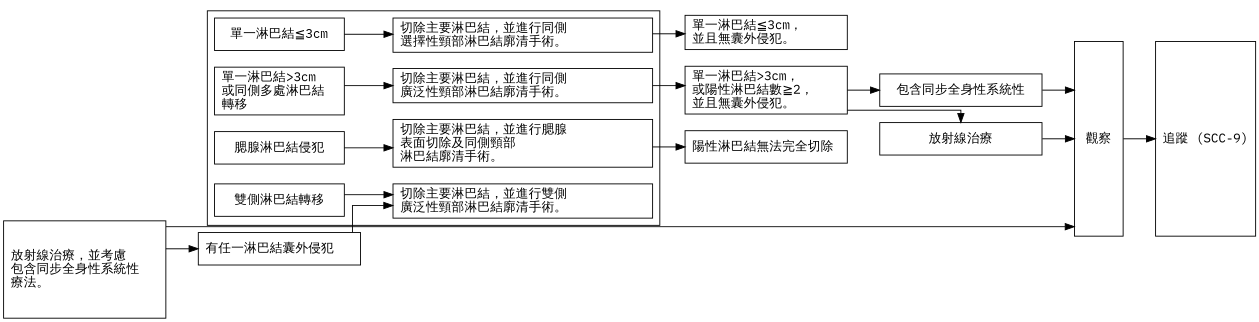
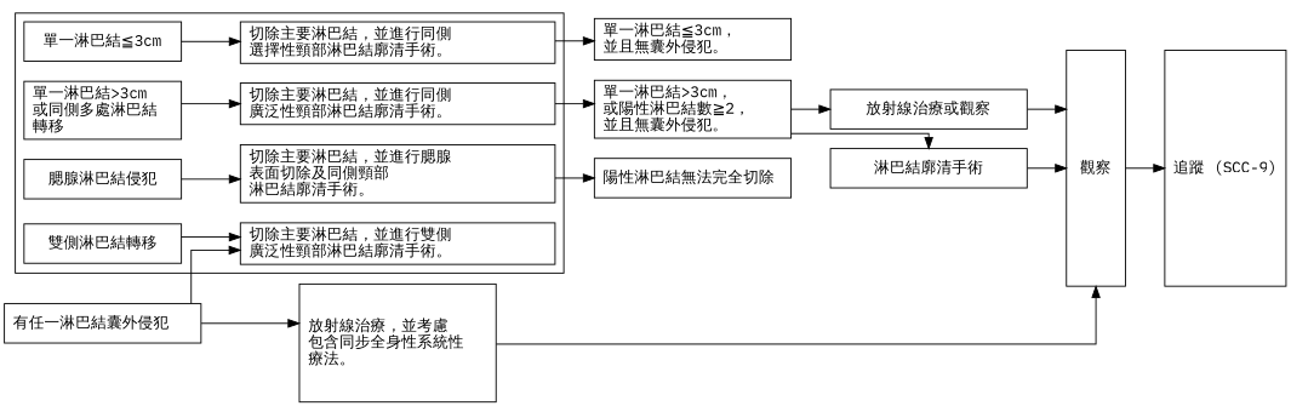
  digraph {
    compound=true
    fontname="IBM Plex Mono"
    rankdir=LR
    splines=ortho
    node [fontname="IBM Plex Mono" shape=box]
    edge [fontname="IBM Plex Mono"]
    n1 [label="單一淋巴結≦3cm" width=2]
    n2 [label="切除主要淋巴結，並進行同側\l選擇性頸部淋巴結廓清手術。\l" width=4]
    n3 [label="單一淋巴結>3cm\l或同側多處淋巴結\l轉移\l" width=2]
    n4 [label="切除主要淋巴結，並進行同側\l廣泛性頸部淋巴結廓清手術。\l" width=4]
    n5 [label="雙側淋巴結轉移" width=2]
    n6 [label="切除主要淋巴結，並進行雙側\l廣泛性頸部淋巴結廓清手術。\l" width=4]
    n7 [label="腮腺淋巴結侵犯" width=2]
    n8 [label="切除主要淋巴結，並進行腮腺\l表面切除及同側頸部\l淋巴結廓清手術。\l" width=4]
    n9 [label="單一淋巴結≦3cm，\l並且無囊外侵犯。\l" width=2.5]
    n10 [label="單一淋巴結>3cm，\l或陽性淋巴結數≧2，\l並且無囊外侵犯。\l" width=2.5]
    n11 [label="陽性淋巴結無法完全切除\l" width=2.5]
-   n12 [label="包含同步全身性系統性" width=2.5]
-   n13 [label="放射線治療" width=2.5]
+   n12 [label="放射線治療或觀察" width=2.5]
+   n13 [label="淋巴結廓清手術" width=2.5]
    n14 [label="有任一淋巴結囊外侵犯\l" width=2.5]
    n15 [height=1.5 label="放射線治療，並考慮\l包含同步全身性系統性\l療法。\l" width=2.5]
    n16 [height=3 label="觀察"]
    n17 [height=3 label="追蹤 (SCC-9)"]
    subgraph cluster_1 {
      n1
      n2
      n3
      n4
      n5
      n6
      n7
      n8
    }
    n1 -> n2
    n2 -> n9
    n3 -> n4
    n4 -> n10
    n5 -> n6
    n7 -> n8
    n8 -> n11
    n10 -> n12
    n10 -> n13
    n12 -> n16
    n13 -> n16
    n14 -> n6
-   n15 -> n14
+   n14 -> n15
    n15 -> n16
    n16 -> n17
  }
